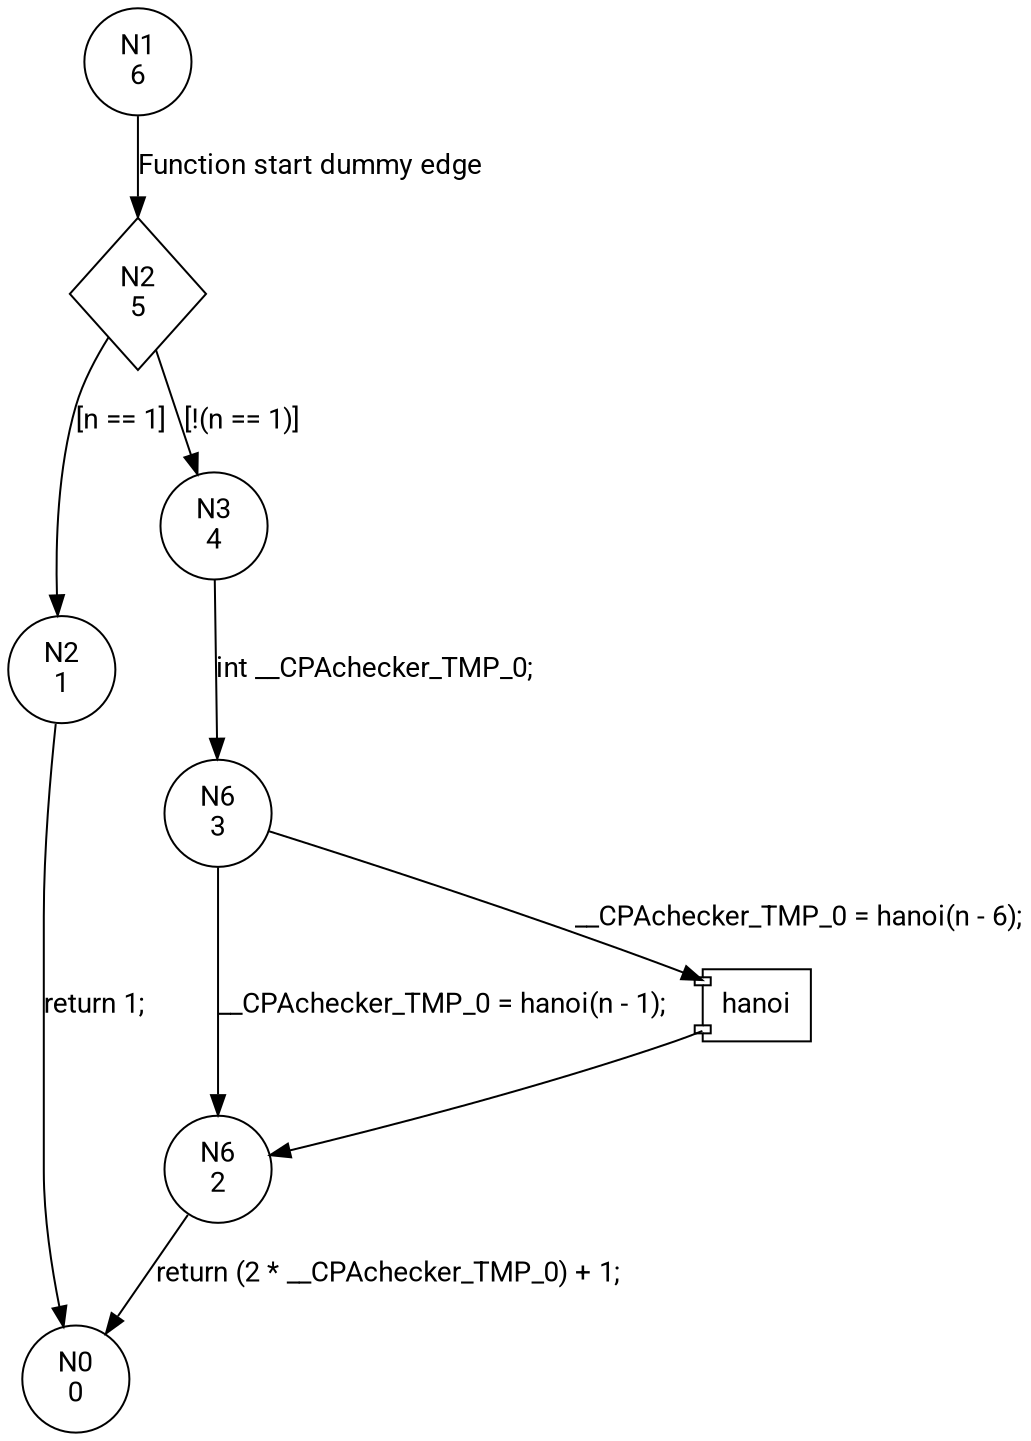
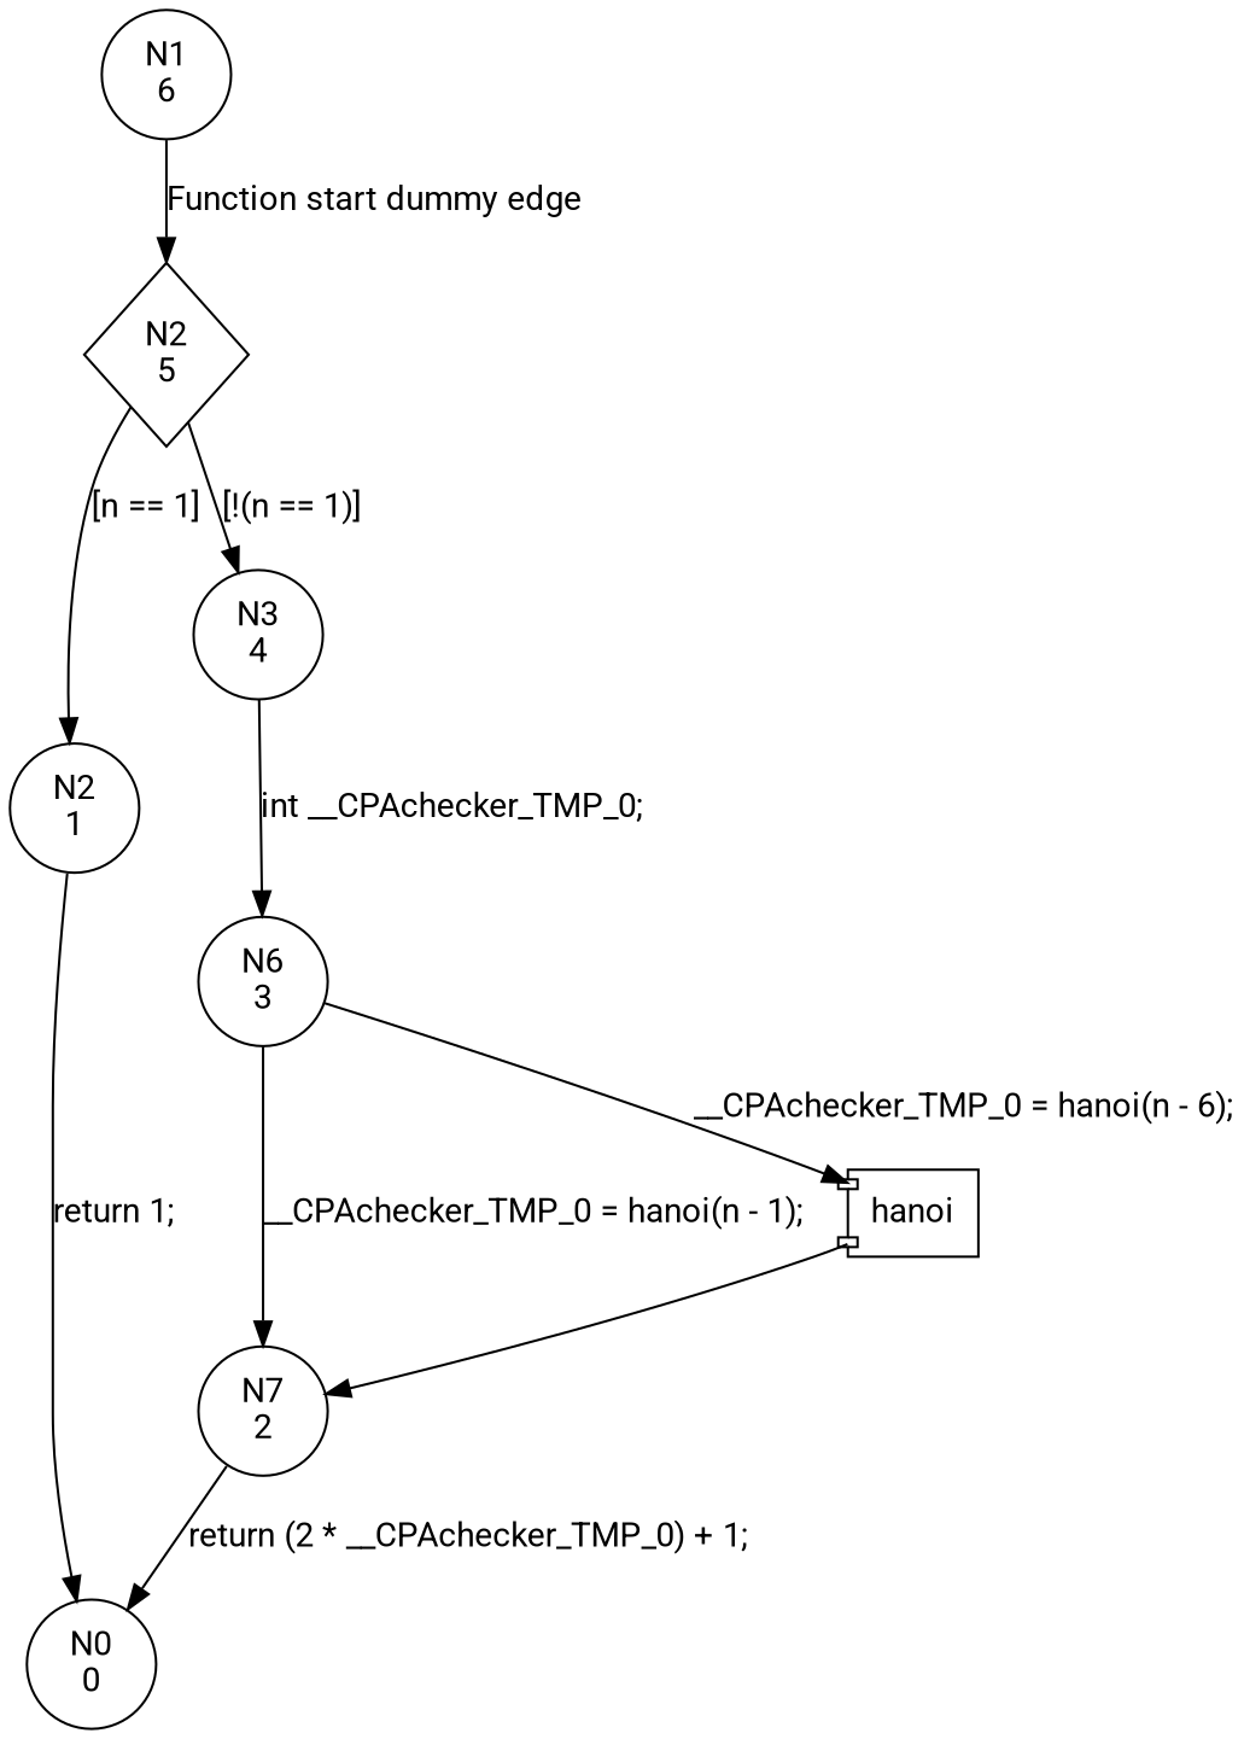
  digraph {
    fontname=Roboto
    node [fontname=Roboto shape=circle]
    edge [fontname=Roboto]
    n1 [label="N1\n6"]
    n2 [label="N2\n5" shape=diamond]
    n3 [label="N2\n1"]
    n4 [label="N3\n4"]
    n5 [label="N0\n0"]
    n6 [label="N6\n3"]
-   n7 [label="N6\n2"]
+   n7 [label="N7\n2"]
    n8 [label=hanoi shape=component]
    n1 -> n2 [label="Function start dummy edge"]
    n2 -> n3 [label="[n == 1]"]
    n2 -> n4 [label="[!(n == 1)]"]
    n3 -> n5 [label="return 1;"]
    n4 -> n6 [label="int __CPAchecker_TMP_0;"]
    n6 -> n7 [label="__CPAchecker_TMP_0 = hanoi(n - 1);"]
    n6 -> n8 [label="__CPAchecker_TMP_0 = hanoi(n - 6);"]
    n7 -> n5 [label="return (2 * __CPAchecker_TMP_0) + 1;"]
    n8 -> n7
  }
